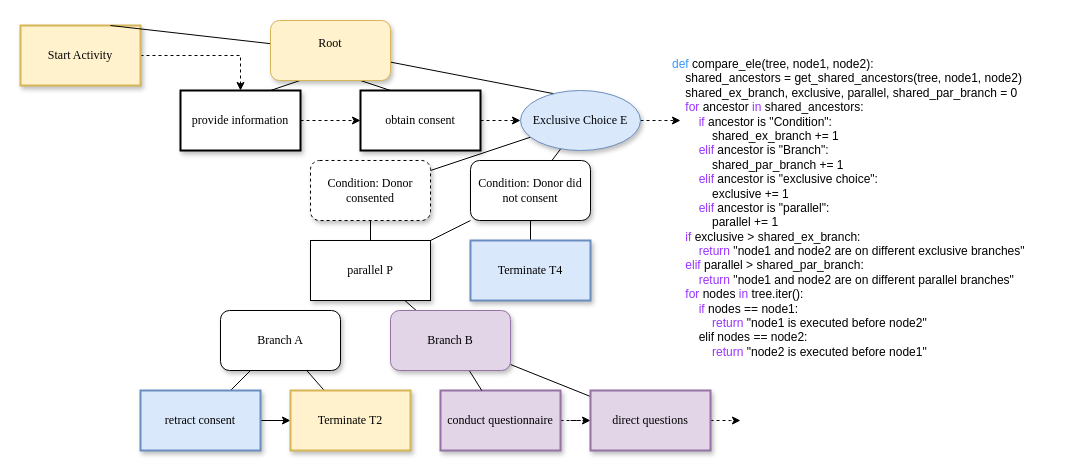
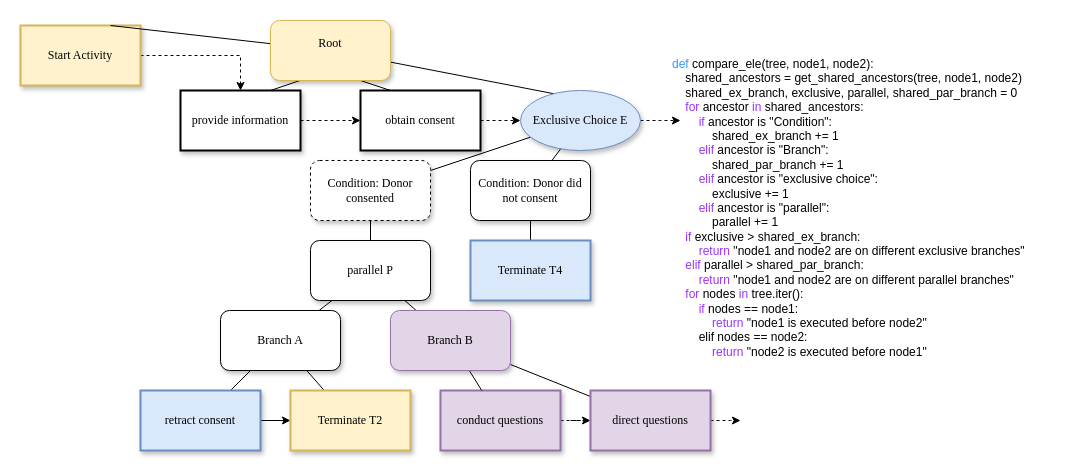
  <mxCell id="0" />
  <mxCell id="1" parent="0" />
  <mxCell id="2" style="edgeStyle=orthogonalEdgeStyle;rounded=0;orthogonalLoop=1;jettySize=auto;html=1;dashed=1;" parent="1" source="3" target="25" edge="1"><mxGeometry relative="1" as="geometry" /></mxCell>
  <mxCell id="3" value="Start Activity" style="whiteSpace=wrap;html=1;rounded=0;shadow=1;labelBackgroundColor=none;strokeWidth=2;fontFamily=Verdana;fontSize=12;align=center;fillColor=#fff2cc;strokeColor=#d6b656;" parent="1" vertex="1"><mxGeometry x="20" y="25" width="120" height="60" as="geometry" /></mxCell>
  <mxCell id="4" style="rounded=0;orthogonalLoop=1;jettySize=auto;html=1;endArrow=none;startFill=0;entryX=0.75;entryY=0;entryDx=0;entryDy=0;exitX=0.275;exitY=0.98;exitDx=0;exitDy=0;exitPerimeter=0;" parent="1" source="8" target="25" edge="1"><mxGeometry relative="1" as="geometry" /></mxCell>
  <mxCell id="5" style="rounded=0;orthogonalLoop=1;jettySize=auto;html=1;endArrow=none;startFill=0;entryX=0.75;entryY=0;entryDx=0;entryDy=0;" parent="1" source="8" target="3" edge="1"><mxGeometry relative="1" as="geometry" /></mxCell>
  <mxCell id="6" style="rounded=0;orthogonalLoop=1;jettySize=auto;html=1;entryX=0.25;entryY=0;entryDx=0;entryDy=0;endArrow=none;startFill=0;exitX=0.75;exitY=1;exitDx=0;exitDy=0;" parent="1" source="8" target="23" edge="1"><mxGeometry relative="1" as="geometry" /></mxCell>
  <mxCell id="7" style="rounded=0;orthogonalLoop=1;jettySize=auto;html=1;endArrow=none;startFill=0;entryX=0.25;entryY=0;entryDx=0;entryDy=0;" parent="1" source="8" target="12" edge="1"><mxGeometry relative="1" as="geometry" /></mxCell>
  <mxCell id="8" value="&lt;div&gt;Root&lt;/div&gt;&lt;div&gt;&lt;br&gt;&lt;/div&gt;" style="whiteSpace=wrap;html=1;rounded=1;shadow=1;labelBackgroundColor=none;strokeWidth=1;fontFamily=Verdana;fontSize=12;align=center;fillColor=#fff2cc;strokeColor=#d6b656;" parent="1" vertex="1"><mxGeometry x="270" y="20" width="120" height="60" as="geometry" /></mxCell>
  <mxCell id="9" style="rounded=0;orthogonalLoop=1;jettySize=auto;html=1;endArrow=none;startFill=0;" parent="1" source="12" target="14" edge="1"><mxGeometry relative="1" as="geometry" /></mxCell>
  <mxCell id="10" style="rounded=0;orthogonalLoop=1;jettySize=auto;html=1;endArrow=none;startFill=0;" parent="1" source="12" target="16" edge="1"><mxGeometry relative="1" as="geometry" /></mxCell>
  <mxCell id="11" style="edgeStyle=orthogonalEdgeStyle;rounded=0;orthogonalLoop=1;jettySize=auto;html=1;dashed=1;" parent="1" source="12" edge="1"><mxGeometry relative="1" as="geometry"><mxPoint x="680" y="120" as="targetPoint" /></mxGeometry></mxCell>
  <mxCell id="12" value="Exclusive Choice E" style="ellipse;whiteSpace=wrap;html=1;shadow=1;labelBackgroundColor=none;strokeWidth=1;fontFamily=Verdana;fontSize=12;align=center;fillColor=#dae8fc;strokeColor=#6c8ebf;" parent="1" vertex="1"><mxGeometry x="520" y="90" width="120" height="60" as="geometry" /></mxCell>
  <mxCell id="13" style="rounded=0;orthogonalLoop=1;jettySize=auto;html=1;endArrow=none;startFill=0;" parent="1" source="14" target="29" edge="1"><mxGeometry relative="1" as="geometry" /></mxCell>
  <mxCell id="14" value="Condition: Donor consented" style="whiteSpace=wrap;html=1;rounded=1;shadow=1;labelBackgroundColor=none;strokeWidth=1;fontFamily=Verdana;fontSize=12;align=center;dashed=1;" parent="1" vertex="1"><mxGeometry x="310" y="160" width="120" height="60" as="geometry" /></mxCell>
  <mxCell id="15" style="rounded=0;orthogonalLoop=1;jettySize=auto;html=1;endArrow=none;startFill=0;" parent="1" source="16" target="26" edge="1"><mxGeometry relative="1" as="geometry" /></mxCell>
  <mxCell id="16" value="Condition: Donor did not consent" style="whiteSpace=wrap;html=1;rounded=1;shadow=1;labelBackgroundColor=none;strokeWidth=1;fontFamily=Verdana;fontSize=12;align=center;" parent="1" vertex="1"><mxGeometry x="470" y="160" width="120" height="60" as="geometry" /></mxCell>
  <mxCell id="17" style="rounded=0;orthogonalLoop=1;jettySize=auto;html=1;endArrow=none;startFill=0;" parent="1" source="19" target="30" edge="1"><mxGeometry relative="1" as="geometry" /></mxCell>
  <mxCell id="18" style="edgeStyle=orthogonalEdgeStyle;rounded=0;orthogonalLoop=1;jettySize=auto;html=1;dashed=0;" parent="1" source="19" target="35" edge="1"><mxGeometry relative="1" as="geometry" /></mxCell>
  <mxCell id="19" value="retract consent" style="whiteSpace=wrap;html=1;rounded=0;shadow=1;labelBackgroundColor=none;strokeWidth=2;fontFamily=Verdana;fontSize=12;align=center;fillColor=#dae8fc;strokeColor=#6c8ebf;" parent="1" vertex="1"><mxGeometry x="140" y="390" width="120" height="60" as="geometry" /></mxCell>
  <mxCell id="20" style="edgeStyle=orthogonalEdgeStyle;rounded=0;orthogonalLoop=1;jettySize=auto;html=1;dashed=1;" parent="1" source="21" target="37" edge="1"><mxGeometry relative="1" as="geometry" /></mxCell>
- <mxCell id="21" value="conduct questionnaire" style="whiteSpace=wrap;html=1;rounded=0;shadow=1;labelBackgroundColor=none;strokeWidth=2;fontFamily=Verdana;fontSize=12;align=center;fillColor=#e1d5e7;strokeColor=#9673a6;" parent="1" vertex="1"><mxGeometry x="440" y="390" width="120" height="60" as="geometry" /></mxCell>
+ <mxCell id="21" value="conduct questions" style="whiteSpace=wrap;html=1;rounded=0;shadow=1;labelBackgroundColor=none;strokeWidth=2;fontFamily=Verdana;fontSize=12;align=center;fillColor=#e1d5e7;strokeColor=#9673a6;" parent="1" vertex="1"><mxGeometry x="440" y="390" width="120" height="60" as="geometry" /></mxCell>
  <mxCell id="22" style="edgeStyle=orthogonalEdgeStyle;rounded=0;orthogonalLoop=1;jettySize=auto;html=1;dashed=1;" parent="1" source="23" target="12" edge="1"><mxGeometry relative="1" as="geometry" /></mxCell>
  <mxCell id="23" value="obtain consent" style="whiteSpace=wrap;html=1;rounded=0;shadow=1;labelBackgroundColor=none;strokeWidth=2;fontFamily=Verdana;fontSize=12;align=center;" parent="1" vertex="1"><mxGeometry x="360" y="90" width="120" height="60" as="geometry" /></mxCell>
  <mxCell id="24" style="edgeStyle=orthogonalEdgeStyle;rounded=0;orthogonalLoop=1;jettySize=auto;html=1;dashed=1;" parent="1" source="25" target="23" edge="1"><mxGeometry relative="1" as="geometry" /></mxCell>
  <mxCell id="25" value="provide information" style="whiteSpace=wrap;html=1;rounded=0;shadow=1;labelBackgroundColor=none;strokeWidth=2;fontFamily=Verdana;fontSize=12;align=center;" parent="1" vertex="1"><mxGeometry x="180" y="90" width="120" height="60" as="geometry" /></mxCell>
  <mxCell id="26" value="Terminate T4" style="whiteSpace=wrap;html=1;rounded=0;shadow=1;labelBackgroundColor=none;strokeWidth=2;fontFamily=Verdana;fontSize=12;align=center;fillColor=#dae8fc;strokeColor=#6c8ebf;" parent="1" vertex="1"><mxGeometry x="470" y="240" width="120" height="60" as="geometry" /></mxCell>
  <mxCell id="27" style="rounded=0;orthogonalLoop=1;jettySize=auto;html=1;endArrow=none;startFill=0;" parent="1" source="29" target="33" edge="1"><mxGeometry relative="1" as="geometry" /></mxCell>
- <mxCell id="28" style="rounded=0;orthogonalLoop=1;jettySize=auto;html=1;endArrow=none;startFill=0;" parent="1" source="29" target="16" edge="1"><mxGeometry relative="1" as="geometry" /></mxCell>
- <mxCell id="29" value="parallel P" style="whiteSpace=wrap;html=1;shadow=1;labelBackgroundColor=none;strokeWidth=1;fontFamily=Verdana;fontSize=12;align=center;rounded=0;" parent="1" vertex="1"><mxGeometry x="310" y="240" width="120" height="60" as="geometry" /></mxCell>
+ <mxCell id="28" style="rounded=0;orthogonalLoop=1;jettySize=auto;html=1;endArrow=none;startFill=0;" parent="1" source="29" target="30" edge="1"><mxGeometry relative="1" as="geometry" /></mxCell>
+ <mxCell id="29" value="parallel P" style="whiteSpace=wrap;html=1;rounded=1;shadow=1;labelBackgroundColor=none;strokeWidth=1;fontFamily=Verdana;fontSize=12;align=center;" parent="1" vertex="1"><mxGeometry x="310" y="240" width="120" height="60" as="geometry" /></mxCell>
  <mxCell id="30" value="Branch A" style="whiteSpace=wrap;html=1;rounded=1;shadow=1;labelBackgroundColor=none;strokeWidth=1;fontFamily=Verdana;fontSize=12;align=center;" parent="1" vertex="1"><mxGeometry x="220" y="310" width="120" height="60" as="geometry" /></mxCell>
  <mxCell id="31" style="rounded=0;orthogonalLoop=1;jettySize=auto;html=1;endArrow=none;startFill=0;" parent="1" source="33" target="21" edge="1"><mxGeometry relative="1" as="geometry" /></mxCell>
  <mxCell id="32" style="rounded=0;orthogonalLoop=1;jettySize=auto;html=1;endArrow=none;startFill=0;" parent="1" source="33" target="37" edge="1"><mxGeometry relative="1" as="geometry" /></mxCell>
  <mxCell id="33" value="Branch B" style="whiteSpace=wrap;html=1;rounded=1;shadow=1;labelBackgroundColor=none;strokeWidth=1;fontFamily=Verdana;fontSize=12;align=center;fillColor=#e1d5e7;strokeColor=#9673a6;" parent="1" vertex="1"><mxGeometry x="390" y="310" width="120" height="60" as="geometry" /></mxCell>
  <mxCell id="34" style="rounded=0;orthogonalLoop=1;jettySize=auto;html=1;endArrow=none;startFill=0;" parent="1" source="30" target="35" edge="1"><mxGeometry relative="1" as="geometry"><mxPoint x="370" y="380" as="sourcePoint" /></mxGeometry></mxCell>
  <mxCell id="35" value="Terminate T2" style="whiteSpace=wrap;html=1;rounded=0;shadow=1;labelBackgroundColor=none;strokeWidth=2;fontFamily=Verdana;fontSize=12;align=center;glass=0;fillColor=#fff2cc;strokeColor=#d6b656;" parent="1" vertex="1"><mxGeometry x="290" y="390" width="120" height="60" as="geometry" /></mxCell>
  <mxCell id="36" style="edgeStyle=orthogonalEdgeStyle;rounded=0;orthogonalLoop=1;jettySize=auto;html=1;dashed=1;" parent="1" source="37" edge="1"><mxGeometry relative="1" as="geometry"><mxPoint x="740" y="420" as="targetPoint" /></mxGeometry></mxCell>
  <mxCell id="37" value="direct questions" style="whiteSpace=wrap;html=1;rounded=0;shadow=1;labelBackgroundColor=none;strokeWidth=2;fontFamily=Verdana;fontSize=12;align=center;fillColor=#e1d5e7;strokeColor=#9673a6;" parent="1" vertex="1"><mxGeometry x="590" y="390" width="120" height="60" as="geometry" /></mxCell>
  <mxCell id="38" value="&lt;span style=&quot;color: rgb(51, 153, 255);&quot;&gt;def&lt;/span&gt; compare_ele(tree, node1, node2):&lt;br&gt;&amp;nbsp;&amp;nbsp;&amp;nbsp; shared_ancestors = get_shared_ancestors(tree, node1, node2)&lt;br&gt;&amp;nbsp;&amp;nbsp;&amp;nbsp; shared_ex_branch, exclusive, parallel, shared_par_branch = 0&lt;br&gt;&amp;nbsp;&amp;nbsp;&amp;nbsp; &lt;span style=&quot;color: rgb(153, 51, 255);&quot;&gt;for&lt;/span&gt; ancestor &lt;span style=&quot;color: rgb(153, 51, 255);&quot;&gt;in&lt;/span&gt; shared_ancestors: &lt;br&gt;&amp;nbsp;&amp;nbsp;&amp;nbsp;&amp;nbsp;&amp;nbsp;&amp;nbsp;&amp;nbsp; &lt;span style=&quot;color: rgb(153, 51, 255);&quot;&gt;if&lt;/span&gt; ancestor is &quot;Condition&quot;:&lt;br&gt;&amp;nbsp;&amp;nbsp;&amp;nbsp;&amp;nbsp;&amp;nbsp;&amp;nbsp;&amp;nbsp;&amp;nbsp;&amp;nbsp;&amp;nbsp;&amp;nbsp; shared_ex_branch += 1&lt;br&gt;&amp;nbsp;&amp;nbsp;&amp;nbsp;&amp;nbsp;&amp;nbsp;&amp;nbsp;&amp;nbsp; &lt;span style=&quot;color: rgb(153, 51, 255);&quot;&gt;elif&lt;/span&gt; ancestor is &quot;Branch&quot;: &lt;br&gt;&amp;nbsp;&amp;nbsp;&amp;nbsp;&amp;nbsp;&amp;nbsp;&amp;nbsp;&amp;nbsp;&amp;nbsp;&amp;nbsp;&amp;nbsp;&amp;nbsp; shared_par_branch += 1&lt;br&gt;&amp;nbsp;&amp;nbsp;&amp;nbsp;&amp;nbsp;&amp;nbsp;&amp;nbsp;&amp;nbsp; &lt;span style=&quot;color: rgb(153, 51, 255);&quot;&gt;elif&lt;/span&gt; ancestor is &quot;exclusive choice&quot;: &lt;br&gt;&amp;nbsp;&amp;nbsp;&amp;nbsp;&amp;nbsp;&amp;nbsp;&amp;nbsp;&amp;nbsp;&amp;nbsp;&amp;nbsp;&amp;nbsp;&amp;nbsp; exclusive += 1&lt;br&gt;&amp;nbsp;&amp;nbsp;&amp;nbsp;&amp;nbsp;&amp;nbsp;&amp;nbsp;&amp;nbsp; &lt;span style=&quot;color: rgb(153, 51, 255);&quot;&gt;elif&lt;/span&gt; ancestor is &quot;parallel&quot;: &lt;br&gt;&amp;nbsp;&amp;nbsp;&amp;nbsp;&amp;nbsp;&amp;nbsp;&amp;nbsp;&amp;nbsp;&amp;nbsp;&amp;nbsp;&amp;nbsp;&amp;nbsp; parallel += 1&lt;br&gt;&amp;nbsp;&amp;nbsp;&amp;nbsp; &lt;span style=&quot;color: rgb(153, 51, 255);&quot;&gt;if&lt;/span&gt; exclusive &amp;gt; shared_ex_branch:&lt;br&gt;&amp;nbsp;&amp;nbsp;&amp;nbsp;&amp;nbsp;&amp;nbsp;&amp;nbsp;&amp;nbsp; &lt;span style=&quot;color: rgb(153, 51, 255);&quot;&gt;return&lt;/span&gt; &quot;node1 and node2 are on different exclusive branches&quot;&lt;br&gt;&amp;nbsp;&amp;nbsp;&amp;nbsp; &lt;span style=&quot;color: rgb(153, 51, 255);&quot;&gt;elif&lt;/span&gt; parallel &amp;gt; shared_par_branch:&lt;br&gt;&amp;nbsp;&amp;nbsp;&amp;nbsp;&amp;nbsp;&amp;nbsp;&amp;nbsp;&amp;nbsp; &lt;span style=&quot;color: rgb(153, 51, 255);&quot;&gt;return&lt;/span&gt; &quot;node1 and node2 are on different parallel branches&quot;&lt;br&gt;&amp;nbsp;&amp;nbsp;&amp;nbsp; &lt;span style=&quot;color: rgb(153, 51, 255);&quot;&gt;for&lt;/span&gt; nodes &lt;span style=&quot;color: rgb(153, 51, 255);&quot;&gt;in&lt;/span&gt; tree.iter():&lt;br&gt;&amp;nbsp;&amp;nbsp;&amp;nbsp;&amp;nbsp;&amp;nbsp;&amp;nbsp;&amp;nbsp; &lt;span style=&quot;color: rgb(153, 51, 255);&quot;&gt;if&lt;/span&gt; nodes == node1:&lt;br&gt;&amp;nbsp;&amp;nbsp;&amp;nbsp;&amp;nbsp;&amp;nbsp;&amp;nbsp;&amp;nbsp;&amp;nbsp;&amp;nbsp;&amp;nbsp;&amp;nbsp; &lt;span style=&quot;color: rgb(153, 51, 255);&quot;&gt;return&lt;/span&gt; &quot;node1 is executed before node2&quot;&lt;br&gt;&amp;nbsp;&amp;nbsp;&amp;nbsp;&amp;nbsp;&amp;nbsp;&amp;nbsp;&amp;nbsp; elif nodes == node2:&lt;br&gt;&amp;nbsp;&amp;nbsp;&amp;nbsp;&amp;nbsp;&amp;nbsp;&amp;nbsp;&amp;nbsp;&amp;nbsp;&amp;nbsp;&amp;nbsp;&amp;nbsp; &lt;span style=&quot;color: rgb(153, 51, 255);&quot;&gt;return&lt;/span&gt; &quot;node2 is executed before node1&quot;" style="text;whiteSpace=wrap;html=1;" parent="1" vertex="1"><mxGeometry x="670" y="50" width="390" height="320" as="geometry" /></mxCell>
